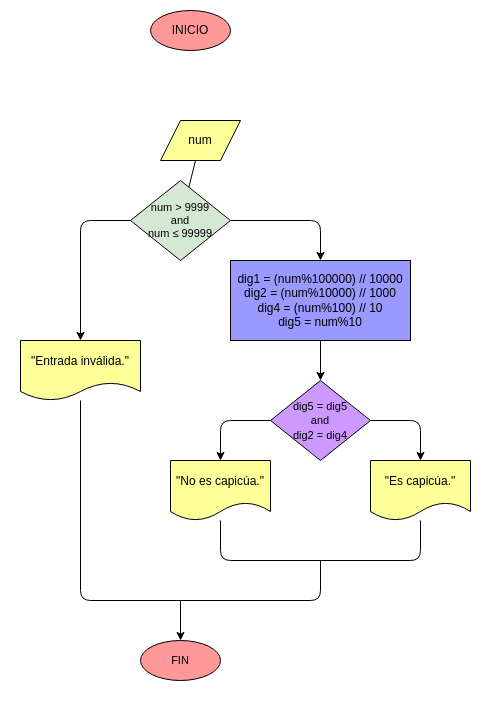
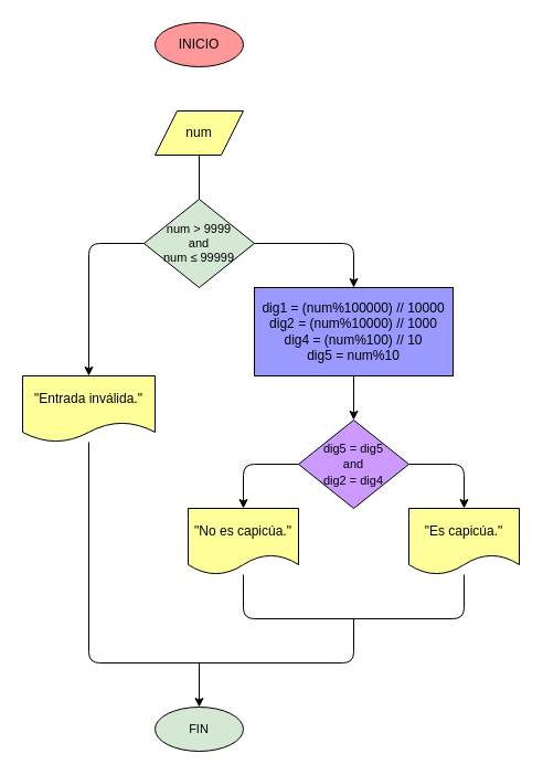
  <mxCell id="0" />
  <mxCell id="1" parent="0" />
- <mxCell id="2" value="INICIO" style="ellipse;whiteSpace=wrap;html=1;fontColor=#000000;strokeColor=#000000;fillColor=#FF9999;" parent="1" vertex="1"><mxGeometry x="150" y="10" width="80" height="40" as="geometry" /></mxCell>
+ <mxCell id="2" value="INICIO" style="ellipse;whiteSpace=wrap;html=1;fontColor=#000000;strokeColor=#000000;fillColor=#FF9999;" parent="1" vertex="1"><mxGeometry x="140" y="20" width="80" height="40" as="geometry" /></mxCell>
  <mxCell id="3" value="" style="edgeStyle=none;html=1;fontColor=#000000;strokeColor=#000000;endArrow=none;" parent="1" source="4" target="6" edge="1"><mxGeometry relative="1" as="geometry" /></mxCell>
- <mxCell id="4" value="num" style="shape=parallelogram;perimeter=parallelogramPerimeter;whiteSpace=wrap;html=1;fixedSize=1;fillColor=#FFFF99;strokeColor=#000000;fontColor=#000000;" parent="1" vertex="1"><mxGeometry x="160" y="120" width="80" height="40" as="geometry" /></mxCell>
+ <mxCell id="4" value="num" style="shape=parallelogram;perimeter=parallelogramPerimeter;whiteSpace=wrap;html=1;fixedSize=1;fillColor=#FFFF99;strokeColor=#000000;fontColor=#000000;" parent="1" vertex="1"><mxGeometry x="140" y="100" width="80" height="40" as="geometry" /></mxCell>
  <mxCell id="5" value="" style="edgeStyle=orthogonalEdgeStyle;html=1;fontSize=11;fontColor=#000000;strokeColor=#000000;entryX=0.5;entryY=0;entryDx=0;entryDy=0;exitX=0;exitY=0.5;exitDx=0;exitDy=0;" parent="1" source="6" target="8" edge="1"><mxGeometry relative="1" as="geometry" /></mxCell>
  <mxCell id="6" value="&lt;p style=&quot;line-height: 1.4&quot;&gt;&lt;/p&gt;&lt;div style=&quot;font-size: 11px&quot;&gt;&lt;font style=&quot;font-size: 11px&quot;&gt;num &amp;gt; 9999&lt;/font&gt;&lt;/div&gt;&lt;div style=&quot;font-size: 11px&quot;&gt;&lt;span&gt;&lt;font style=&quot;font-size: 11px&quot;&gt;and&lt;/font&gt;&lt;/span&gt;&lt;/div&gt;&lt;div style=&quot;font-size: 11px&quot;&gt;&lt;font style=&quot;font-size: 11px&quot;&gt;num ≤ 99999&lt;/font&gt;&lt;/div&gt;&lt;p&gt;&lt;/p&gt;" style="rhombus;whiteSpace=wrap;html=1;fillColor=#d5e8d4;strokeColor=#000000;fontColor=#000000;align=center;direction=west;spacing=2;verticalAlign=middle;" parent="1" vertex="1"><mxGeometry x="130" y="180" width="100" height="80" as="geometry" /></mxCell>
  <mxCell id="7" value="" style="edgeStyle=orthogonalEdgeStyle;html=1;fontSize=11;fontColor=#000000;strokeColor=#000000;" parent="1" source="8" target="11" edge="1"><mxGeometry relative="1" as="geometry" /></mxCell>
  <mxCell id="8" value="&lt;p style=&quot;line-height: 1.2&quot;&gt;&lt;/p&gt;&lt;div style=&quot;line-height: 1.2&quot;&gt;dig1 = (num%100000) // 10000&lt;/div&gt;&lt;div&gt;dig2 = (num%10000) // 1000&lt;/div&gt;&lt;div&gt;dig4 = (num%100) // 10&lt;/div&gt;&lt;div&gt;dig5 = num%10&lt;/div&gt;&lt;p&gt;&lt;/p&gt;" style="whiteSpace=wrap;html=1;fillColor=#9999FF;strokeColor=#000000;fontColor=#000000;align=center;" parent="1" vertex="1"><mxGeometry x="230" y="260" width="180" height="80" as="geometry" /></mxCell>
  <mxCell id="9" value="" style="edgeStyle=orthogonalEdgeStyle;html=1;fontSize=11;fontColor=#000000;strokeColor=#000000;entryX=0.5;entryY=0;entryDx=0;entryDy=0;exitX=1;exitY=0.5;exitDx=0;exitDy=0;" parent="1" source="11" target="12" edge="1"><mxGeometry relative="1" as="geometry" /></mxCell>
  <mxCell id="10" style="edgeStyle=orthogonalEdgeStyle;html=1;exitX=0;exitY=0.5;exitDx=0;exitDy=0;entryX=0.5;entryY=0;entryDx=0;entryDy=0;fontSize=11;fontColor=#000000;strokeColor=#000000;" parent="1" source="11" target="13" edge="1"><mxGeometry relative="1" as="geometry" /></mxCell>
  <mxCell id="11" value="&lt;font style=&quot;font-size: 11px&quot;&gt;dig5 = dig5&lt;br&gt;and&lt;br&gt;dig2 = dig4&lt;/font&gt;" style="rhombus;whiteSpace=wrap;html=1;fillColor=#CC99FF;strokeColor=#000000;fontColor=#000000;" parent="1" vertex="1"><mxGeometry x="270" y="380" width="100" height="80" as="geometry" /></mxCell>
  <mxCell id="12" value="&quot;Es capicúa.&quot;" style="shape=document;whiteSpace=wrap;html=1;boundedLbl=1;fillColor=#FFFF99;strokeColor=#000000;fontColor=#000000;" parent="1" vertex="1"><mxGeometry x="370" y="460" width="100" height="60" as="geometry" /></mxCell>
  <mxCell id="13" value="&quot;No es capicúa.&quot;" style="shape=document;whiteSpace=wrap;html=1;boundedLbl=1;fillColor=#FFFF99;strokeColor=#000000;fontColor=#000000;" parent="1" vertex="1"><mxGeometry x="170" y="460" width="100" height="60" as="geometry" /></mxCell>
  <mxCell id="14" style="edgeStyle=orthogonalEdgeStyle;html=1;exitX=1;exitY=0.5;exitDx=0;exitDy=0;entryX=0.5;entryY=0;entryDx=0;entryDy=0;fontSize=11;fontColor=#000000;strokeColor=#000000;" parent="1" source="6" target="15" edge="1"><mxGeometry relative="1" as="geometry"><mxPoint x="120" y="200" as="sourcePoint" /></mxGeometry></mxCell>
  <mxCell id="15" value="&quot;Entrada inválida.&quot;" style="shape=document;whiteSpace=wrap;html=1;boundedLbl=1;fillColor=#FFFF99;strokeColor=#000000;fontColor=#000000;" parent="1" vertex="1"><mxGeometry x="20" y="340" width="120" height="60" as="geometry" /></mxCell>
  <mxCell id="16" value="" style="endArrow=none;html=1;fontSize=11;fontColor=#000000;strokeColor=#000000;" parent="1" edge="1" target="12"><mxGeometry width="50" height="50" relative="1" as="geometry"><mxPoint x="220" y="520" as="sourcePoint" /><mxPoint x="460" y="520" as="targetPoint" /><Array as="points"><mxPoint x="220" y="560" /><mxPoint x="420" y="560" /></Array></mxGeometry></mxCell>
  <mxCell id="17" value="" style="endArrow=none;html=1;fontSize=11;fontColor=#000000;strokeColor=#000000;" parent="1" source="15" edge="1"><mxGeometry width="50" height="50" relative="1" as="geometry"><mxPoint x="60" y="420" as="sourcePoint" /><mxPoint x="320" y="560" as="targetPoint" /><Array as="points"><mxPoint x="80" y="600" /><mxPoint x="320" y="600" /></Array></mxGeometry></mxCell>
- <mxCell id="18" value="FIN" style="ellipse;whiteSpace=wrap;html=1;fontSize=11;fontColor=#000000;strokeColor=#000000;fillColor=#FF9999;" parent="1" vertex="1"><mxGeometry x="140" y="640" width="80" height="40" as="geometry" /></mxCell>
+ <mxCell id="18" value="FIN" style="ellipse;whiteSpace=wrap;html=1;fontSize=11;fontColor=#000000;strokeColor=#000000;fillColor=#d5e8d4;" parent="1" vertex="1"><mxGeometry x="140" y="640" width="80" height="40" as="geometry" /></mxCell>
  <mxCell id="19" value="" style="endArrow=classic;html=1;fontSize=11;fontColor=#000000;strokeColor=#000000;entryX=0.5;entryY=0;entryDx=0;entryDy=0;" parent="1" target="18" edge="1"><mxGeometry width="50" height="50" relative="1" as="geometry"><mxPoint x="180" y="600" as="sourcePoint" /><mxPoint x="250" y="590" as="targetPoint" /></mxGeometry></mxCell>
